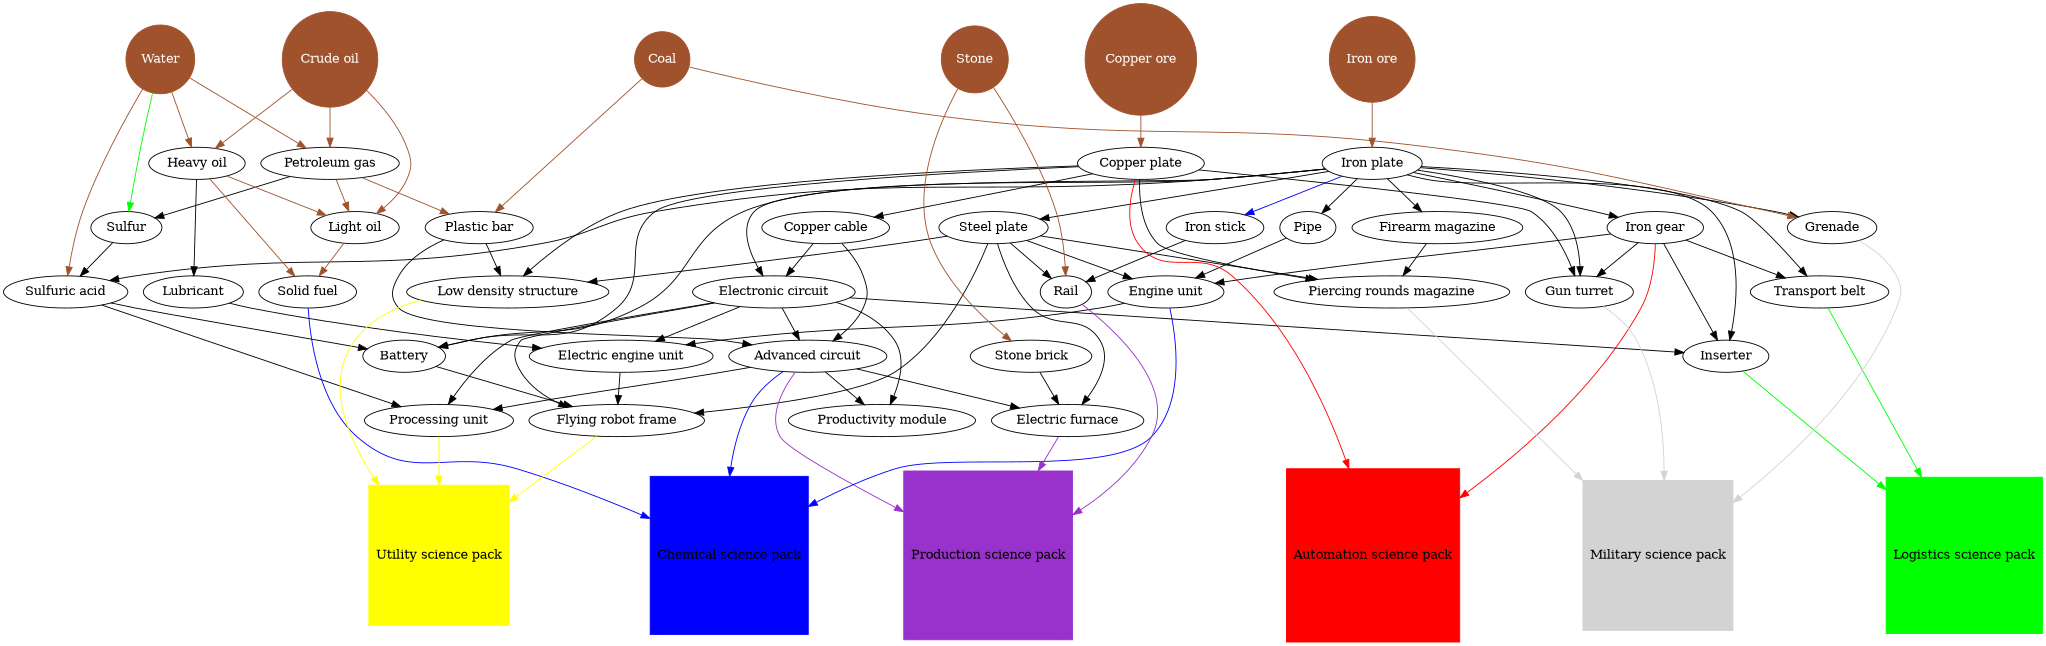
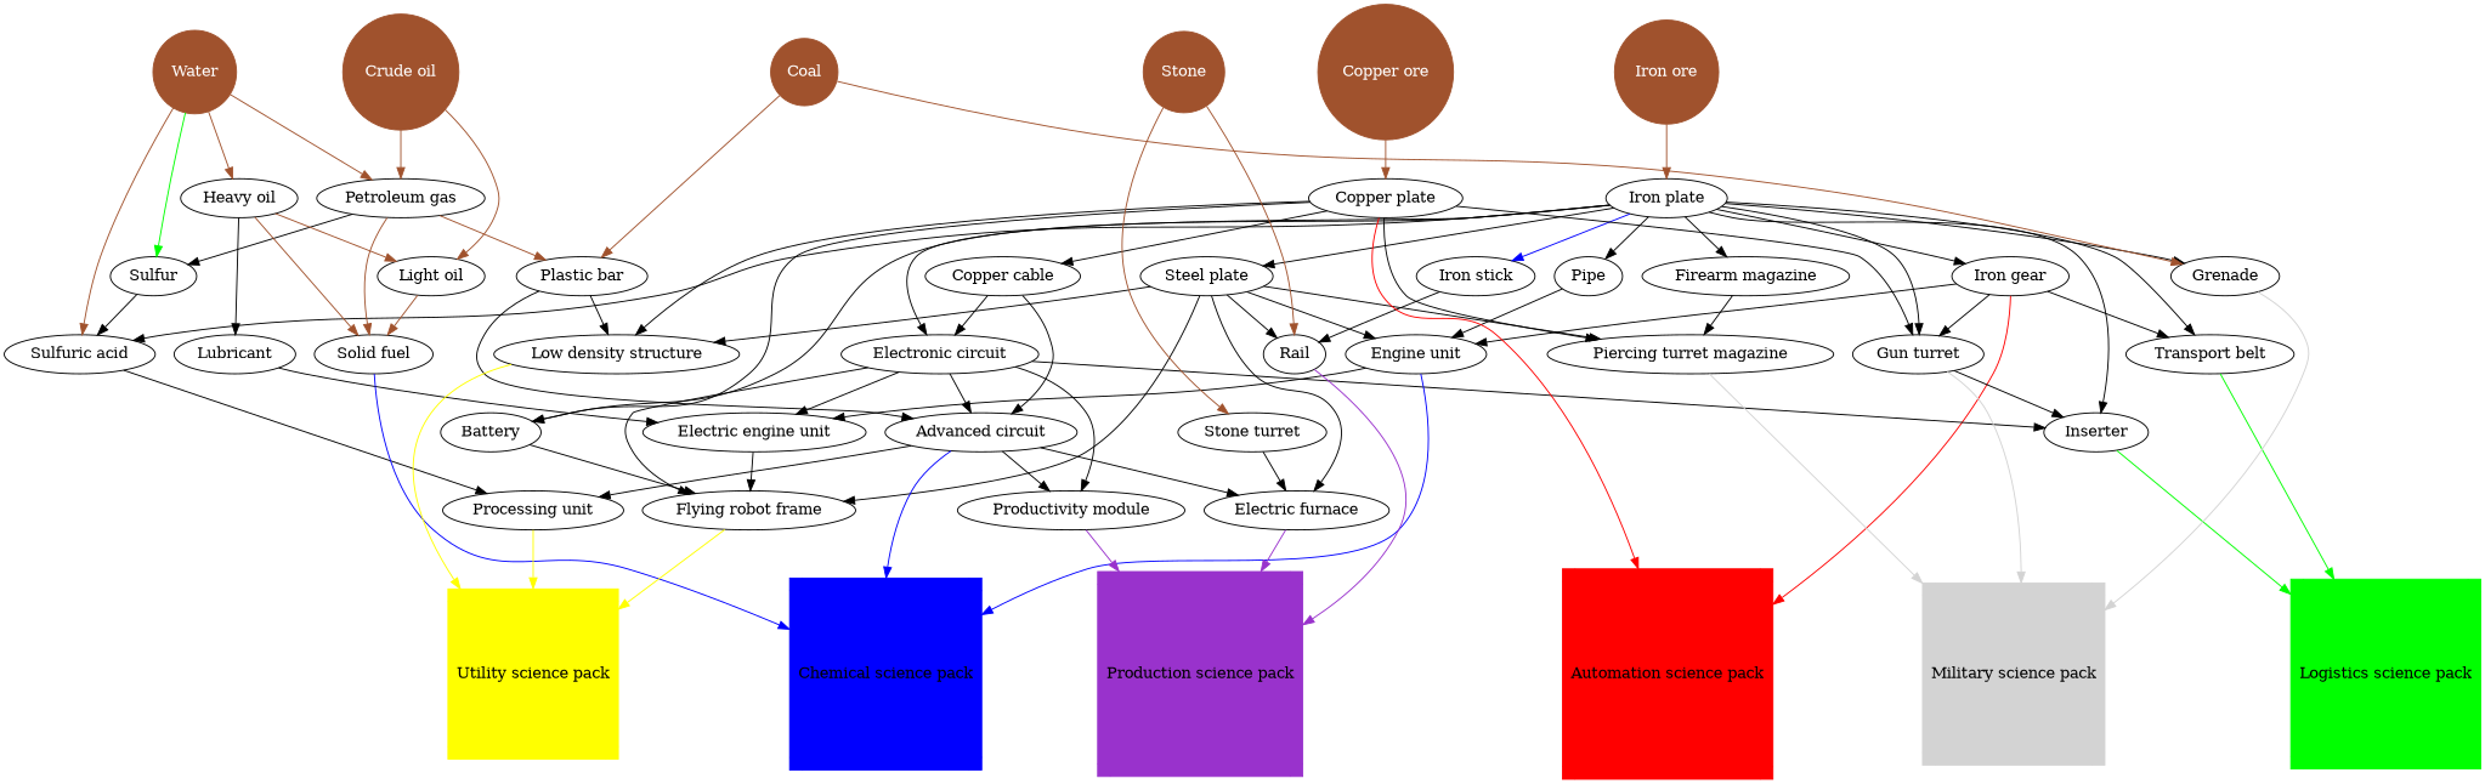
  digraph {
    Sulfur
    "Iron plate"
    "Crude oil" [color="#a0522d" fontcolor=white shape=Mcircle style=filled]
    Water [color="#a0522d" fontcolor=white shape=Mcircle style=filled]
    "Petroleum gas"
    "Heavy oil"
    "Light oil"
    Coal [color="#a0522d" fontcolor=white shape=Mcircle style=filled]
    "Iron stick"
    "Steel plate"
    "Iron gear"
    "Copper cable"
    "Electronic circuit"
    Pipe
    "Plastic bar"
    "Copper plate"
    "Firearm magazine"
-   "Stone brick"
+   "Stone brick" [label="Stone turret"]
    "Advanced circuit"
    "Sulfuric acid"
    "Engine unit"
    Lubricant
    Battery
    "Electric engine unit"
    "Transport belt"
    Inserter
    "Solid fuel"
    Grenade
-   "Piercing rounds magazine"
+   "Piercing rounds magazine" [label="Piercing turret magazine"]
    "Gun turret"
    Rail
    "Electric furnace"
    "Productivity module"
    "Low density structure"
    "Processing unit"
    "Flying robot frame"
    "Automation science pack" [color="#ff0000" shape=Msquare style=filled]
    "Logistics science pack" [color="#00ff00" shape=Msquare style=filled]
    "Chemical science pack" [color="#0000ff" shape=Msquare style=filled]
    "Military science pack" [color="#D3D3D3" shape=Msquare style=filled]
    "Production science pack" [color="#9932CC" shape=Msquare style=filled]
    "Utility science pack" [color="#FFFF00" shape=Msquare style=filled]
    "Iron ore" [color="#a0522d" fontcolor=white shape=Mcircle style=filled]
    "Copper ore" [color="#a0522d" fontcolor=white shape=Mcircle style=filled]
    Stone [color="#a0522d" fontcolor=white shape=Mcircle style=filled]
    subgraph sub_1 {
      Sulfur
      "Iron plate"
    }
    subgraph sub_2 {
      "Crude oil"
      Water
    }
    subgraph sub_3 {
      "Petroleum gas"
      "Heavy oil"
      "Light oil"
    }
    subgraph sub_4 {
      "Petroleum gas"
      Coal
    }
    subgraph sub_5 {
      "Petroleum gas"
      "Heavy oil"
      "Light oil"
    }
    subgraph sub_6 {
      "Iron stick"
      "Steel plate"
    }
    subgraph sub_7 {
      "Iron plate"
      "Iron gear"
    }
    subgraph sub_8 {
      "Iron plate"
      "Copper cable"
    }
    subgraph sub_9 {
      "Iron plate"
      "Iron gear"
      "Electronic circuit"
    }
    subgraph sub_10 {
      "Steel plate"
      "Iron gear"
      Pipe
    }
    subgraph sub_11 {
      "Copper cable"
      "Electronic circuit"
      "Plastic bar"
    }
    subgraph sub_12 {
      "Steel plate"
      "Copper plate"
      "Firearm magazine"
    }
    subgraph sub_13 {
      "Iron plate"
      "Iron gear"
      "Copper plate"
    }
    subgraph sub_14 {
      "Steel plate"
      "Stone brick"
      "Advanced circuit"
    }
    subgraph sub_15 {
      "Electronic circuit"
      "Advanced circuit"
    }
    subgraph sub_16 {
      "Iron plate"
      "Copper plate"
      "Sulfuric acid"
    }
    subgraph sub_17 {
      "Steel plate"
      "Plastic bar"
      "Copper plate"
    }
    subgraph sub_18 {
      "Electronic circuit"
      "Advanced circuit"
      "Sulfuric acid"
    }
    subgraph sub_19 {
      "Electronic circuit"
      "Engine unit"
      Lubricant
    }
    subgraph sub_20 {
      "Steel plate"
      "Electronic circuit"
      Battery
      "Electric engine unit"
    }
    subgraph sub_21 {
      "Iron gear"
      "Copper plate"
    }
    subgraph sub_22 {
      "Transport belt"
      Inserter
    }
    subgraph sub_23 {
      "Advanced circuit"
      "Engine unit"
      "Solid fuel"
    }
    subgraph sub_24 {
      Grenade
      "Piercing rounds magazine"
      "Gun turret"
    }
    subgraph sub_25 {
      Rail
      "Electric furnace"
      "Productivity module"
    }
    subgraph sub_26 {
      "Low density structure"
      "Processing unit"
      "Flying robot frame"
    }
    subgraph sub_27 {
      rank=max
      "Automation science pack"
      "Logistics science pack"
      "Chemical science pack"
      "Military science pack"
      "Production science pack"
      "Utility science pack"
    }
    subgraph sub_28 {
      rank=min
      "Crude oil"
      Water
      Coal
      "Iron ore"
      "Copper ore"
      Stone
    }
    Sulfur -> "Sulfuric acid"
    "Iron plate" -> "Iron stick" [color="#0000ff"]
    "Iron plate" -> "Steel plate"
    "Iron plate" -> "Iron gear"
    "Iron plate" -> "Electronic circuit"
    "Iron plate" -> Pipe
    "Iron plate" -> "Firearm magazine"
    "Iron plate" -> "Sulfuric acid"
    "Iron plate" -> Battery
    "Iron plate" -> "Transport belt"
    "Iron plate" -> Inserter
    "Iron plate" -> Grenade
    "Iron plate" -> "Gun turret"
    "Crude oil" -> "Petroleum gas" [color="#a0522d"]
-   "Crude oil" -> "Heavy oil" [color="#a0522d"]
    "Crude oil" -> "Light oil" [color="#a0522d"]
    Water -> Sulfur [color="#00ff00"]
    Water -> "Petroleum gas" [color="#a0522d"]
    Water -> "Heavy oil" [color="#a0522d"]
    Water -> "Sulfuric acid" [color="#a0522d"]
    "Petroleum gas" -> Sulfur
    "Petroleum gas" -> "Plastic bar" [color="#a0522d"]
-   "Petroleum gas" -> "Light oil" [color="#a0522d"]
+   "Petroleum gas" -> "Solid fuel" [color="#a0522d"]
    "Heavy oil" -> "Light oil" [color="#a0522d"]
    "Heavy oil" -> Lubricant
    "Heavy oil" -> "Solid fuel" [color="#a0522d"]
    "Light oil" -> "Solid fuel" [color="#a0522d"]
    Coal -> "Plastic bar" [color="#a0522d"]
    Coal -> Grenade [color="#a0522d"]
    "Iron stick" -> Rail
    "Steel plate" -> "Engine unit"
    "Steel plate" -> "Piercing rounds magazine"
    "Steel plate" -> Rail
    "Steel plate" -> "Electric furnace"
    "Steel plate" -> "Low density structure"
    "Steel plate" -> "Flying robot frame"
    "Iron gear" -> "Engine unit"
    "Iron gear" -> "Transport belt"
-   "Iron gear" -> Inserter
+   "Gun turret" -> Inserter
    "Iron gear" -> "Gun turret"
    "Iron gear" -> "Automation science pack" [color="#ff0000"]
    "Copper cable" -> "Electronic circuit"
    "Copper cable" -> "Advanced circuit"
    "Electronic circuit" -> "Advanced circuit"
    "Electronic circuit" -> "Electric engine unit"
    "Electronic circuit" -> Inserter
    "Electronic circuit" -> "Productivity module"
-   "Electronic circuit" -> "Processing unit"
    "Electronic circuit" -> "Flying robot frame"
    Pipe -> "Engine unit"
    "Plastic bar" -> "Advanced circuit"
    "Plastic bar" -> "Low density structure"
    "Copper plate" -> "Copper cable"
    "Copper plate" -> Battery
    "Copper plate" -> "Piercing rounds magazine"
    "Copper plate" -> "Gun turret"
    "Copper plate" -> "Low density structure"
    "Copper plate" -> "Automation science pack" [color="#ff0000"]
    "Firearm magazine" -> "Piercing rounds magazine"
    "Stone brick" -> "Electric furnace"
    "Advanced circuit" -> "Electric furnace"
    "Advanced circuit" -> "Productivity module"
    "Advanced circuit" -> "Processing unit"
    "Advanced circuit" -> "Chemical science pack" [color="#0000ff"]
-   "Sulfuric acid" -> Battery
    "Sulfuric acid" -> "Processing unit"
    "Engine unit" -> "Electric engine unit"
    "Engine unit" -> "Chemical science pack" [color="#0000ff"]
    Lubricant -> "Electric engine unit"
    Battery -> "Flying robot frame"
    "Electric engine unit" -> "Flying robot frame"
    "Transport belt" -> "Logistics science pack" [color="#00ff00"]
    Inserter -> "Logistics science pack" [color="#00ff00"]
    "Solid fuel" -> "Chemical science pack" [color="#0000ff"]
    Grenade -> "Military science pack" [color="#D3D3D3"]
    "Piercing rounds magazine" -> "Military science pack" [color="#D3D3D3"]
    "Gun turret" -> "Military science pack" [color="#D3D3D3"]
    Rail -> "Production science pack" [color="#9932CC"]
    "Electric furnace" -> "Production science pack" [color="#9932CC"]
-   "Advanced circuit" -> "Production science pack" [color="#9932CC"]
+   "Productivity module" -> "Production science pack" [color="#9932CC"]
    "Low density structure" -> "Utility science pack" [color="#FFFF00"]
    "Processing unit" -> "Utility science pack" [color="#FFFF00"]
    "Flying robot frame" -> "Utility science pack" [color="#FFFF00"]
    "Iron ore" -> "Iron plate" [color="#a0522d"]
    "Copper ore" -> "Copper plate" [color="#a0522d"]
    Stone -> "Stone brick" [color="#a0522d"]
    Stone -> Rail [color="#a0522d"]
  }
